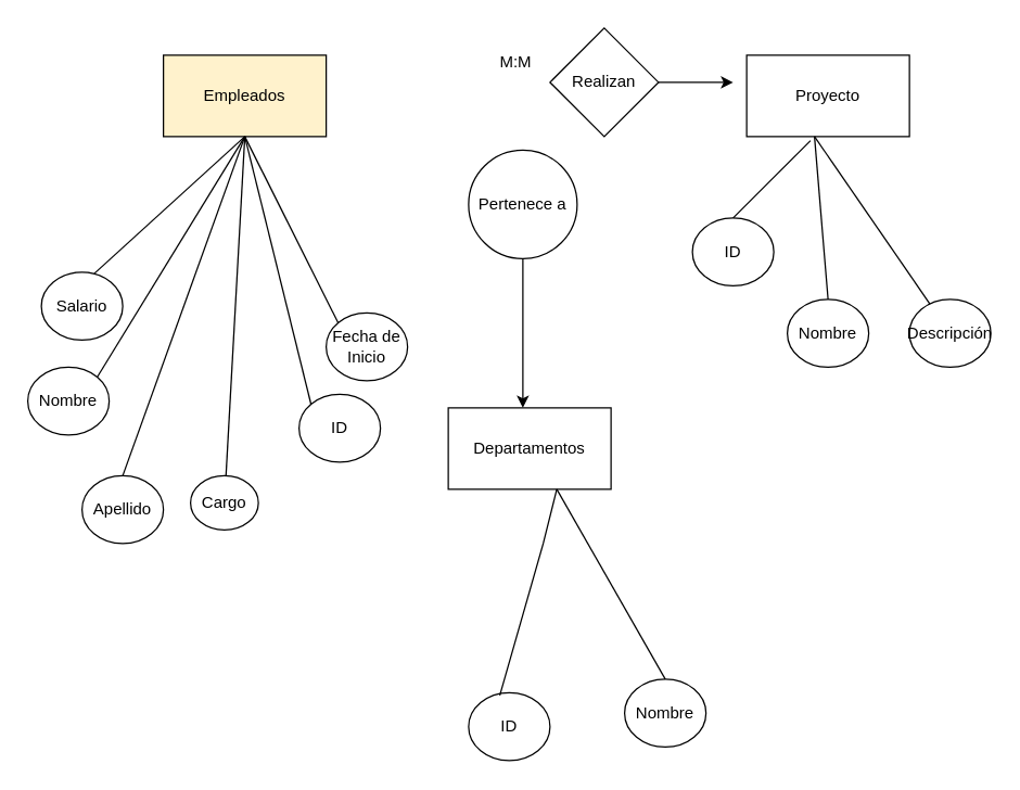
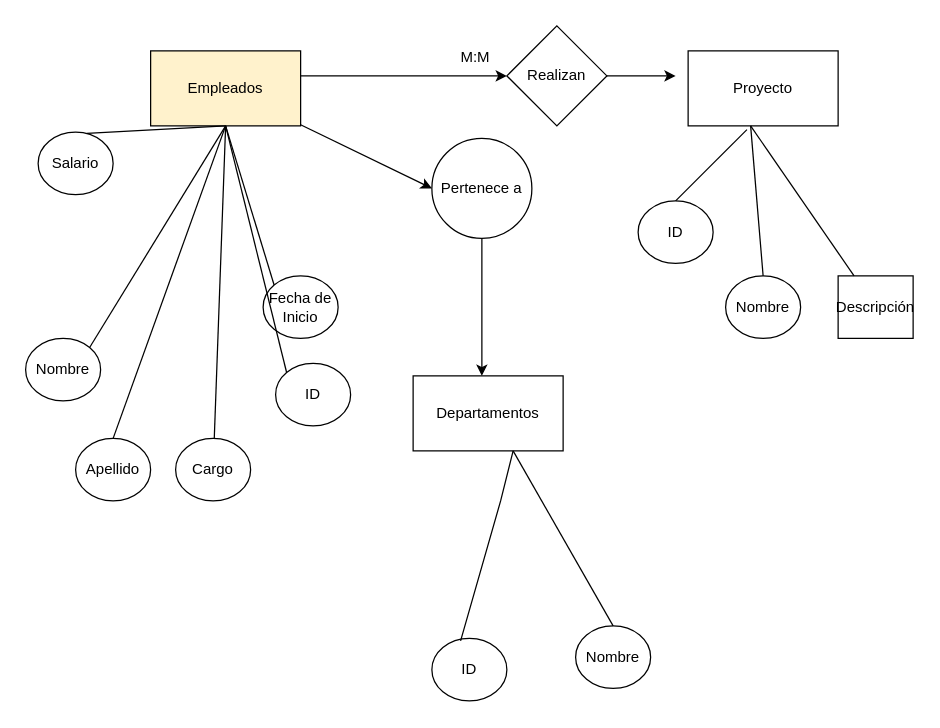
  <mxCell id="0" />
  <mxCell id="1" parent="0" />
  <mxCell id="2" value="Empleados" style="rounded=0;whiteSpace=wrap;html=1;fillColor=#fff2cc;" vertex="1" parent="1"><mxGeometry x="120" y="40" width="120" height="60" as="geometry" /></mxCell>
  <mxCell id="3" value="Departamentos" style="rounded=0;whiteSpace=wrap;html=1;" vertex="1" parent="1"><mxGeometry x="330" y="300" width="120" height="60" as="geometry" /></mxCell>
  <mxCell id="4" value="Proyecto" style="rounded=0;whiteSpace=wrap;html=1;" vertex="1" parent="1"><mxGeometry x="550" y="40" width="120" height="60" as="geometry" /></mxCell>
  <mxCell id="5" value="ID" style="ellipse;whiteSpace=wrap;html=1;" vertex="1" parent="1"><mxGeometry x="220" y="290" width="60" height="50" as="geometry" /></mxCell>
  <mxCell id="6" value="Nombre" style="ellipse;whiteSpace=wrap;html=1;" vertex="1" parent="1"><mxGeometry y="270" width="60" height="50" as="geometry" x="20" /></mxCell>
  <mxCell id="7" value="Apellido" style="ellipse;whiteSpace=wrap;html=1;" vertex="1" parent="1"><mxGeometry x="60" y="350" width="60" height="50" as="geometry" /></mxCell>
- <mxCell id="8" value="Cargo" style="ellipse;whiteSpace=wrap;html=1;" vertex="1" parent="1"><mxGeometry x="140" y="350" width="50" height="40" as="geometry" /></mxCell>
- <mxCell id="9" value="Salario" style="ellipse;whiteSpace=wrap;html=1;" vertex="1" parent="1"><mxGeometry x="30" y="200" width="60" height="50" as="geometry" /></mxCell>
- <mxCell id="10" value="Fecha de Inicio" style="ellipse;whiteSpace=wrap;html=1;" vertex="1" parent="1"><mxGeometry x="240" y="230" width="60" height="50" as="geometry" /></mxCell>
+ <mxCell id="8" value="Cargo" style="ellipse;whiteSpace=wrap;html=1;" vertex="1" parent="1"><mxGeometry x="140" y="350" width="60" height="50" as="geometry" /></mxCell>
+ <mxCell id="9" value="Salario" style="ellipse;whiteSpace=wrap;html=1;" vertex="1" parent="1"><mxGeometry x="30" y="105" width="60" height="50" as="geometry" /></mxCell>
+ <mxCell id="10" value="Fecha de Inicio" style="ellipse;whiteSpace=wrap;html=1;" vertex="1" parent="1"><mxGeometry x="210" y="220" width="60" height="50" as="geometry" /></mxCell>
  <mxCell id="11" value="ID" style="ellipse;whiteSpace=wrap;html=1;" vertex="1" parent="1"><mxGeometry x="345" y="510" width="60" height="50" as="geometry" /></mxCell>
  <mxCell id="12" value="Nombre" style="ellipse;whiteSpace=wrap;html=1;" vertex="1" parent="1"><mxGeometry x="460" y="500" width="60" height="50" as="geometry" /></mxCell>
  <mxCell id="13" value="ID" style="ellipse;whiteSpace=wrap;html=1;" vertex="1" parent="1"><mxGeometry x="510" y="160" width="60" height="50" as="geometry" /></mxCell>
  <mxCell id="14" value="Nombre" style="ellipse;whiteSpace=wrap;html=1;" vertex="1" parent="1"><mxGeometry x="580" y="220" width="60" height="50" as="geometry" /></mxCell>
- <mxCell id="15" value="Descripción" style="ellipse;whiteSpace=wrap;html=1;" vertex="1" parent="1"><mxGeometry x="670" y="220" width="60" height="50" as="geometry" /></mxCell>
+ <mxCell id="15" value="Descripción" style="whiteSpace=wrap;html=1;rounded=0;" vertex="1" parent="1"><mxGeometry x="670" y="220" width="60" height="50" as="geometry" /></mxCell>
  <mxCell id="16" value="" style="endArrow=none;html=1;rounded=0;exitX=0.65;exitY=0.02;exitDx=0;exitDy=0;exitPerimeter=0;" edge="1" parent="1" source="9"><mxGeometry width="50" height="50" relative="1" as="geometry"><mxPoint x="130" y="150" as="sourcePoint" /><mxPoint x="180" y="100" as="targetPoint" /></mxGeometry></mxCell>
  <mxCell id="17" value="" style="endArrow=none;html=1;rounded=0;exitX=1;exitY=0;exitDx=0;exitDy=0;" edge="1" parent="1" source="6"><mxGeometry width="50" height="50" relative="1" as="geometry"><mxPoint x="79" y="211" as="sourcePoint" /><mxPoint x="180" y="100" as="targetPoint" /></mxGeometry></mxCell>
  <mxCell id="18" value="" style="endArrow=none;html=1;rounded=0;exitX=0.5;exitY=0;exitDx=0;exitDy=0;" edge="1" parent="1" source="7"><mxGeometry width="50" height="50" relative="1" as="geometry"><mxPoint x="81" y="287" as="sourcePoint" /><mxPoint x="180" y="100" as="targetPoint" /></mxGeometry></mxCell>
  <mxCell id="19" value="" style="endArrow=none;html=1;rounded=0;" edge="1" parent="1" source="8"><mxGeometry width="50" height="50" relative="1" as="geometry"><mxPoint x="100" y="360" as="sourcePoint" /><mxPoint x="180" y="100" as="targetPoint" /></mxGeometry></mxCell>
  <mxCell id="20" value="" style="endArrow=none;html=1;rounded=0;exitX=0;exitY=0;exitDx=0;exitDy=0;" edge="1" parent="1" source="5"><mxGeometry width="50" height="50" relative="1" as="geometry"><mxPoint x="181" y="360" as="sourcePoint" /><mxPoint x="180" y="100" as="targetPoint" /></mxGeometry></mxCell>
  <mxCell id="21" value="" style="endArrow=none;html=1;rounded=0;exitX=0;exitY=0;exitDx=0;exitDy=0;" edge="1" parent="1" source="10"><mxGeometry width="50" height="50" relative="1" as="geometry"><mxPoint x="250" y="220" as="sourcePoint" /><mxPoint x="180" y="100" as="targetPoint" /></mxGeometry></mxCell>
  <mxCell id="22" value="" style="endArrow=none;html=1;rounded=0;exitX=0.383;exitY=0.04;exitDx=0;exitDy=0;exitPerimeter=0;" edge="1" parent="1" source="11"><mxGeometry width="50" height="50" relative="1" as="geometry"><mxPoint x="360" y="410" as="sourcePoint" /><mxPoint x="410" y="360" as="targetPoint" /><Array as="points"><mxPoint x="400" y="400" /></Array></mxGeometry></mxCell>
  <mxCell id="23" value="" style="endArrow=none;html=1;rounded=0;exitX=0.5;exitY=0;exitDx=0;exitDy=0;" edge="1" parent="1" source="12"><mxGeometry width="50" height="50" relative="1" as="geometry"><mxPoint x="360" y="410" as="sourcePoint" /><mxPoint x="410" y="360" as="targetPoint" /></mxGeometry></mxCell>
  <mxCell id="24" value="" style="endArrow=none;html=1;rounded=0;entryX=0.392;entryY=1.05;entryDx=0;entryDy=0;entryPerimeter=0;" edge="1" parent="1" target="4"><mxGeometry width="50" height="50" relative="1" as="geometry"><mxPoint x="540" y="160" as="sourcePoint" /><mxPoint x="590" y="110" as="targetPoint" /></mxGeometry></mxCell>
  <mxCell id="25" value="" style="endArrow=none;html=1;rounded=0;" edge="1" parent="1" source="15"><mxGeometry width="50" height="50" relative="1" as="geometry"><mxPoint x="550" y="150" as="sourcePoint" /><mxPoint x="600" y="100" as="targetPoint" /></mxGeometry></mxCell>
  <mxCell id="26" value="" style="endArrow=none;html=1;rounded=0;exitX=0.5;exitY=0;exitDx=0;exitDy=0;" edge="1" parent="1" source="14"><mxGeometry width="50" height="50" relative="1" as="geometry"><mxPoint x="550" y="150" as="sourcePoint" /><mxPoint x="600" y="100" as="targetPoint" /></mxGeometry></mxCell>
  <mxCell id="27" value="M:M" style="text;html=1;strokeColor=none;fillColor=none;align=center;verticalAlign=middle;whiteSpace=wrap;rounded=0;" vertex="1" parent="1"><mxGeometry x="350" y="30" width="60" height="30" as="geometry" /></mxCell>
  <mxCell id="28" value="Realizan" style="rhombus;whiteSpace=wrap;html=1;" vertex="1" parent="1"><mxGeometry x="405" y="20" width="80" height="80" as="geometry" /></mxCell>
  <mxCell id="29" value="" style="endArrow=classic;html=1;rounded=0;exitX=1;exitY=0.5;exitDx=0;exitDy=0;" edge="1" parent="1" source="28"><mxGeometry width="50" height="50" relative="1" as="geometry"><mxPoint x="490" y="50" as="sourcePoint" /><mxPoint x="540" y="60" as="targetPoint" /></mxGeometry></mxCell>
+ <mxCell id="30" value="" style="endArrow=classic;html=1;rounded=0;entryX=0;entryY=0.5;entryDx=0;entryDy=0;exitX=1;exitY=0.333;exitDx=0;exitDy=0;exitPerimeter=0;" edge="1" parent="1" source="2" target="28"><mxGeometry width="50" height="50" relative="1" as="geometry"><mxPoint x="240" y="70" as="sourcePoint" /><mxPoint x="290" y="20" as="targetPoint" /></mxGeometry></mxCell>
  <mxCell id="31" value="Pertenece a" style="ellipse;whiteSpace=wrap;html=1;" vertex="1" parent="1"><mxGeometry x="345" y="110" width="80" height="80" as="geometry" /></mxCell>
+ <mxCell id="32" value="" style="endArrow=classic;html=1;rounded=0;entryX=0;entryY=0.5;entryDx=0;entryDy=0;" edge="1" parent="1" source="2" target="31"><mxGeometry width="50" height="50" relative="1" as="geometry"><mxPoint x="240" y="120" as="sourcePoint" /><mxPoint x="310.711" y="70" as="targetPoint" /></mxGeometry></mxCell>
  <mxCell id="33" value="" style="endArrow=classic;html=1;rounded=0;exitX=0.5;exitY=1;exitDx=0;exitDy=0;" edge="1" parent="1" source="31"><mxGeometry width="50" height="50" relative="1" as="geometry"><mxPoint x="380" y="240" as="sourcePoint" /><mxPoint x="385" y="300" as="targetPoint" /></mxGeometry></mxCell>
